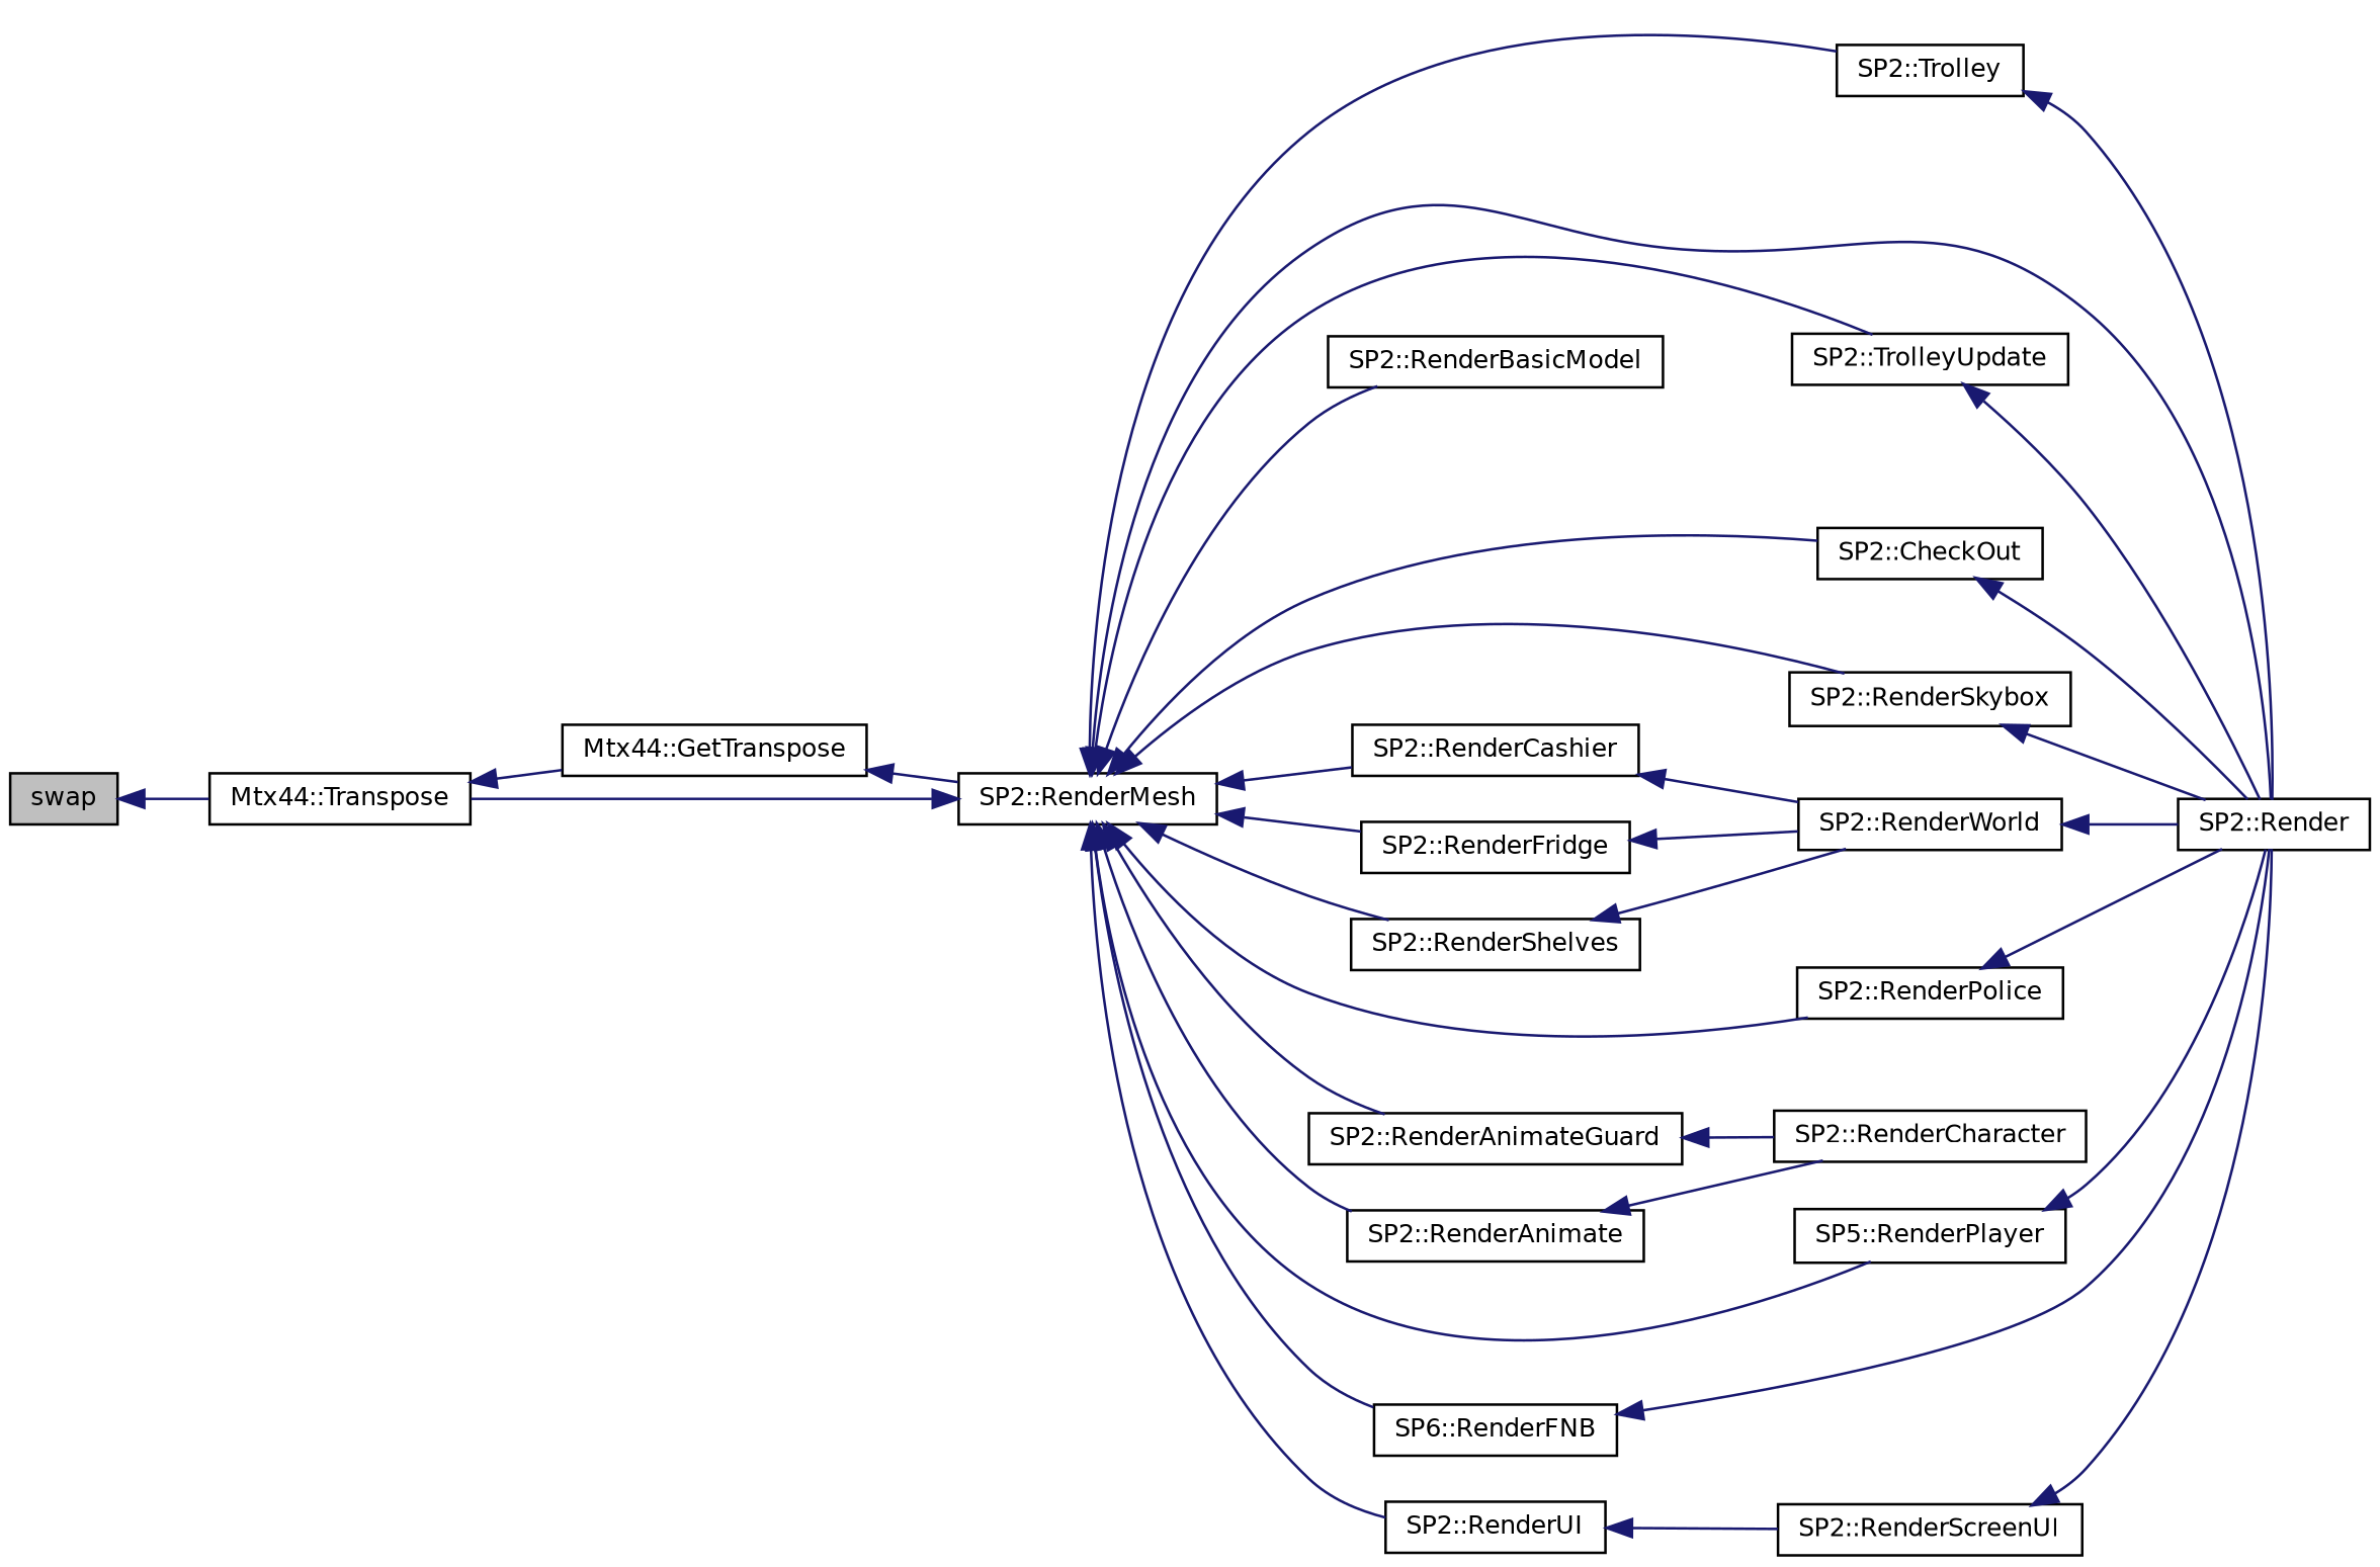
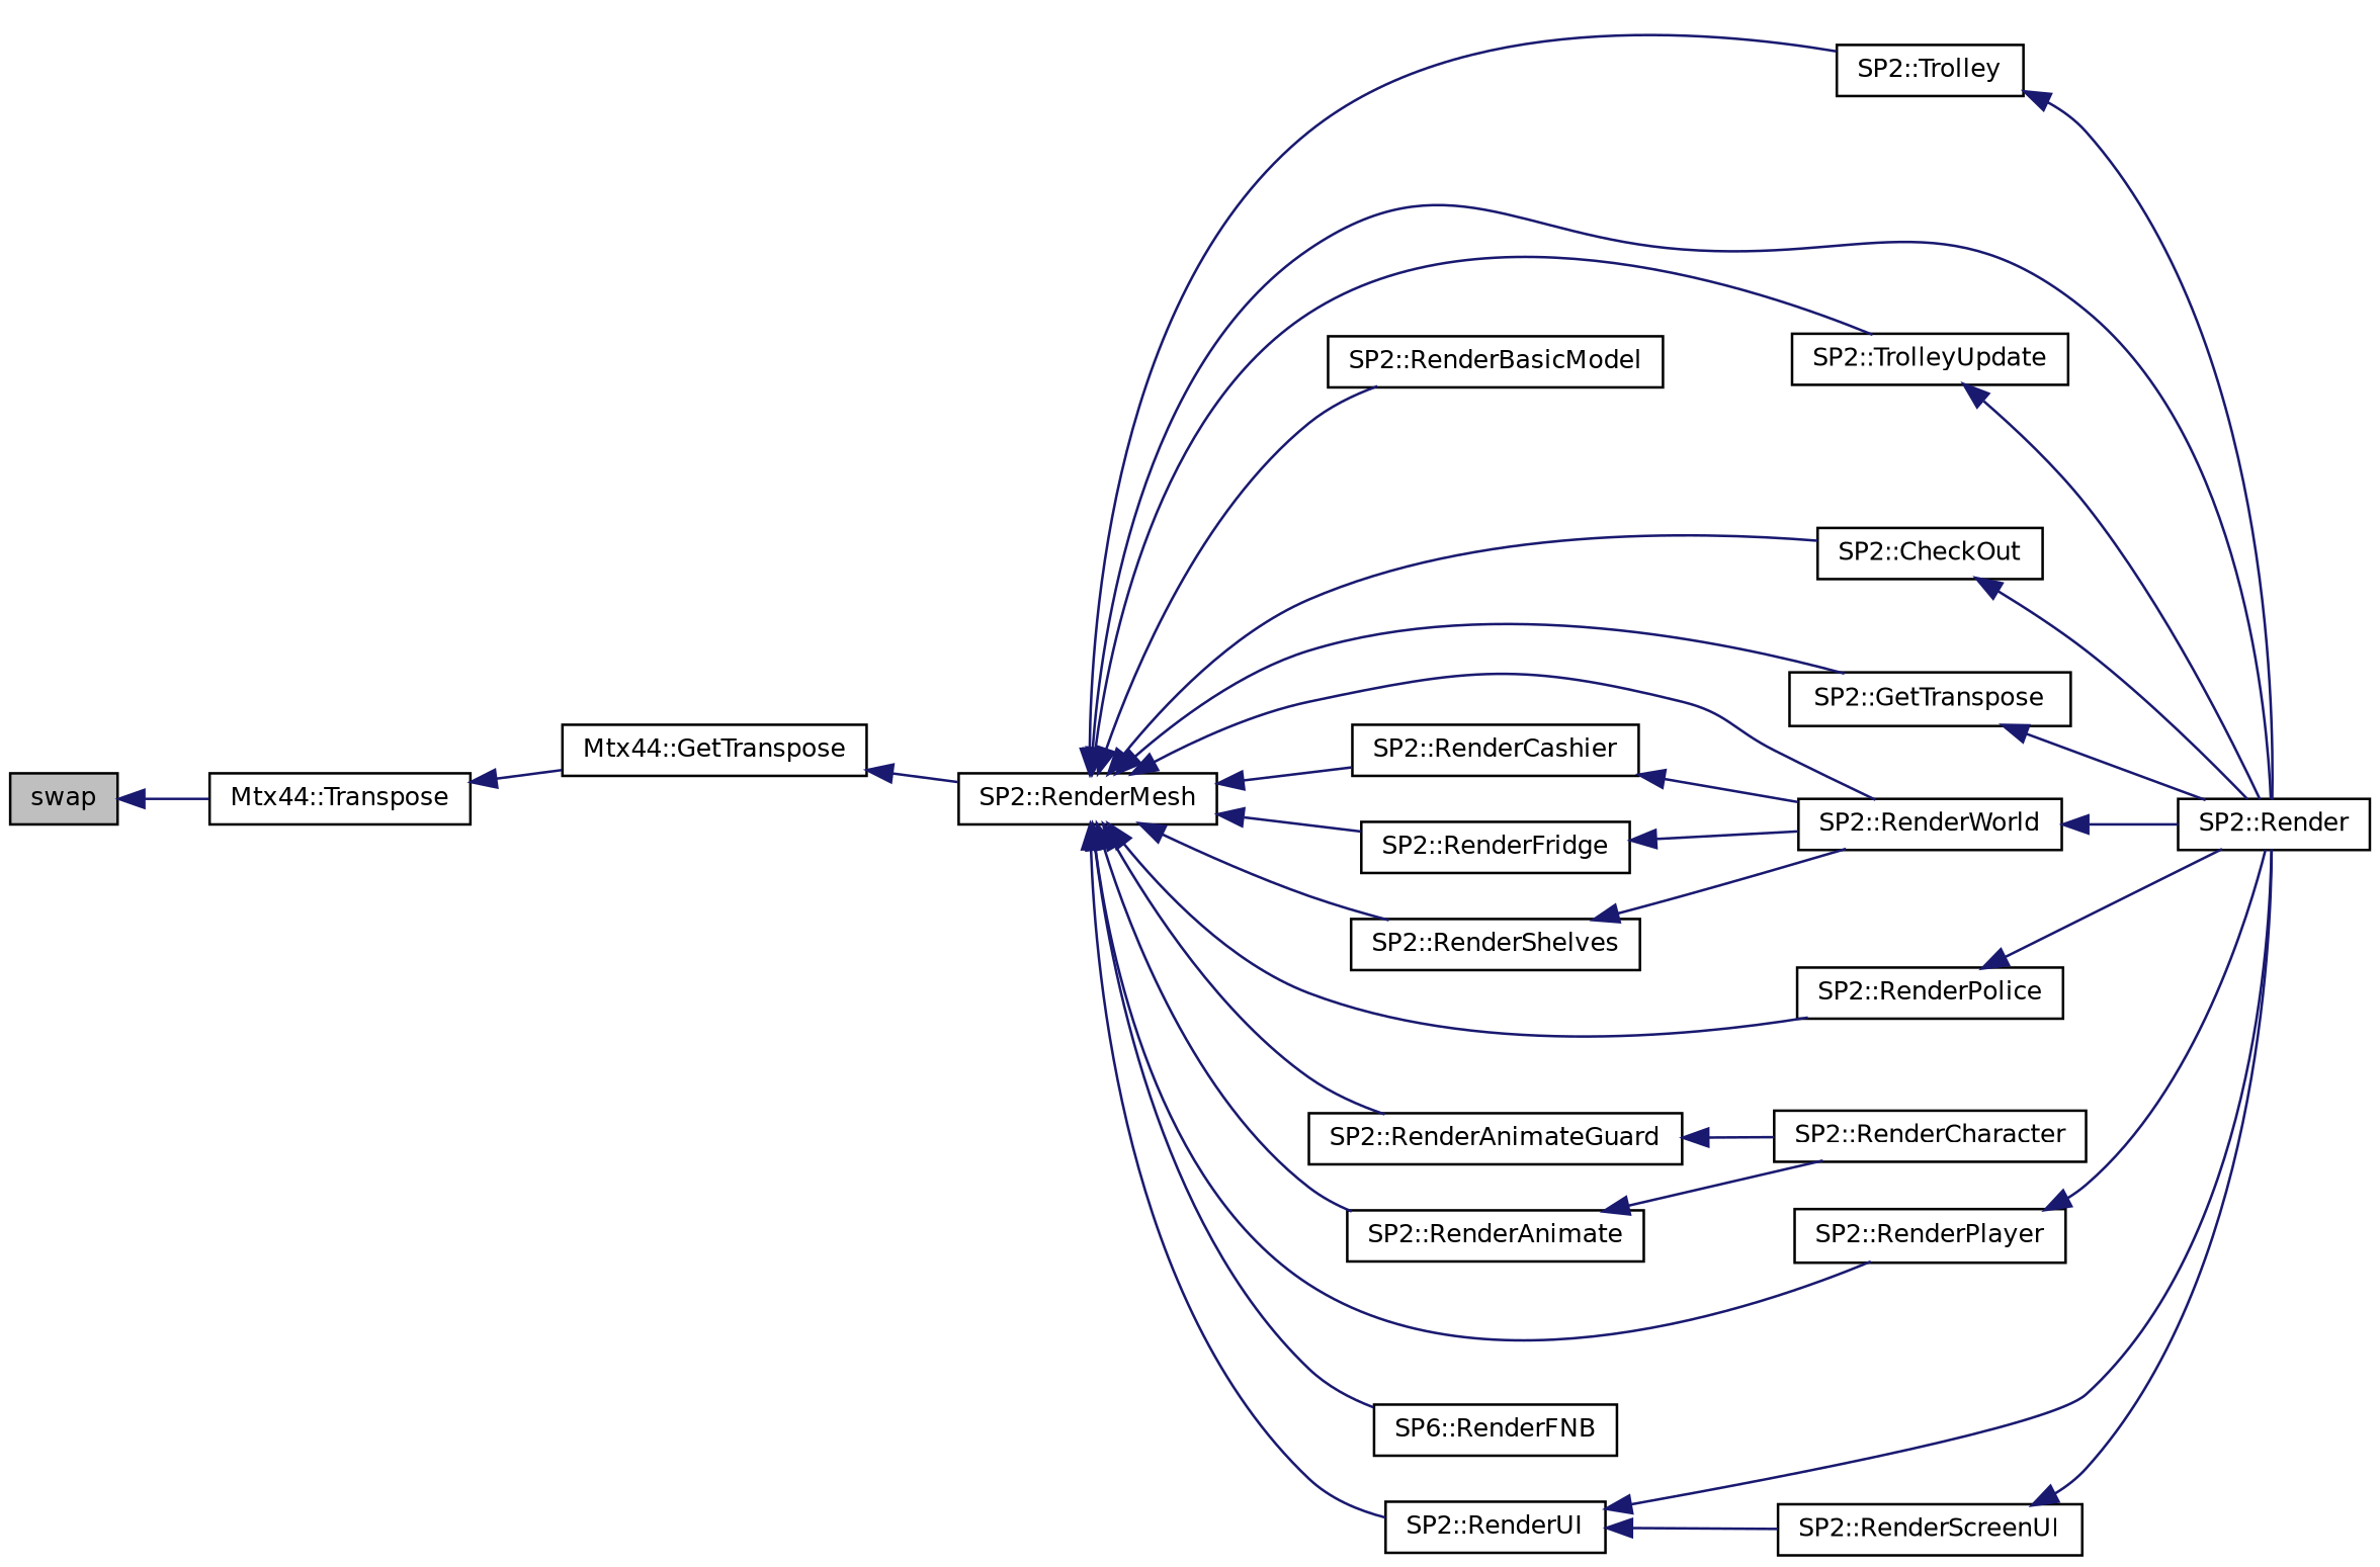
  digraph {
    rankdir=LR
    node [color=black fontname=Helvetica fontsize=10 shape=record]
    edge [color=midnightblue dir=back fontname=Helvetica fontsize=10 labelfontname=Helvetica labelfontsize=10 style=solid]
    n1 [fillcolor=grey75 fontcolor=black height=0.2 label=swap style=filled width=0.4]
    n2 [height=0.2 label="Mtx44::Transpose" width=0.4]
    n3 [height=0.2 label="Mtx44::GetTranspose" width=0.4]
    n4 [height=0.2 label="SP2::RenderMesh" width=0.4]
    n5 [height=0.2 label="SP2::Trolley" width=0.4]
    n6 [height=0.2 label="SP2::Render" width=0.4]
    n7 [height=0.2 label="SP2::TrolleyUpdate" width=0.4]
    n8 [height=0.2 label="SP2::RenderBasicModel" width=0.4]
    n9 [height=0.2 label="SP2::CheckOut" width=0.4]
-   n10 [height=0.2 label="SP2::RenderSkybox" width=0.4]
+   n10 [height=0.2 label="SP2::GetTranspose" width=0.4]
    n11 [height=0.2 label="SP2::RenderWorld" width=0.4]
    n12 [height=0.2 label="SP2::RenderPolice" width=0.4]
    n13 [height=0.2 label="SP2::RenderCashier" width=0.4]
    n14 [height=0.2 label="SP2::RenderFridge" width=0.4]
    n15 [height=0.2 label="SP2::RenderShelves" width=0.4]
    n16 [height=0.2 label="SP2::RenderAnimateGuard" width=0.4]
    n17 [height=0.2 label="SP2::RenderAnimate" width=0.4]
-   n18 [height=0.2 label="SP5::RenderPlayer" width=0.4]
+   n18 [height=0.2 label="SP2::RenderPlayer" width=0.4]
    n19 [height=0.2 label="SP6::RenderFNB" width=0.4]
    n20 [height=0.2 label="SP2::RenderUI" width=0.4]
    n21 [height=0.2 label="SP2::RenderCharacter" width=0.4]
    n22 [height=0.2 label="SP2::RenderScreenUI" width=0.4]
    n1 -> n2
    n2 -> n3
    n3 -> n4
    n4 -> n5
    n4 -> n6
    n4 -> n7
    n4 -> n8
    n4 -> n9
    n4 -> n10
-   n4 -> n2
+   n4 -> n11
    n4 -> n12
    n4 -> n13
    n4 -> n14
    n4 -> n15
    n4 -> n16
    n4 -> n17
    n4 -> n18
    n4 -> n19
    n4 -> n20
    n5 -> n6
    n7 -> n6
    n9 -> n6
    n10 -> n6
    n11 -> n6
    n12 -> n6
    n13 -> n11
    n14 -> n11
    n15 -> n11
    n16 -> n21
    n17 -> n21
    n18 -> n6
-   n19 -> n6
+   n20 -> n6
    n20 -> n22
    n22 -> n6
  }
